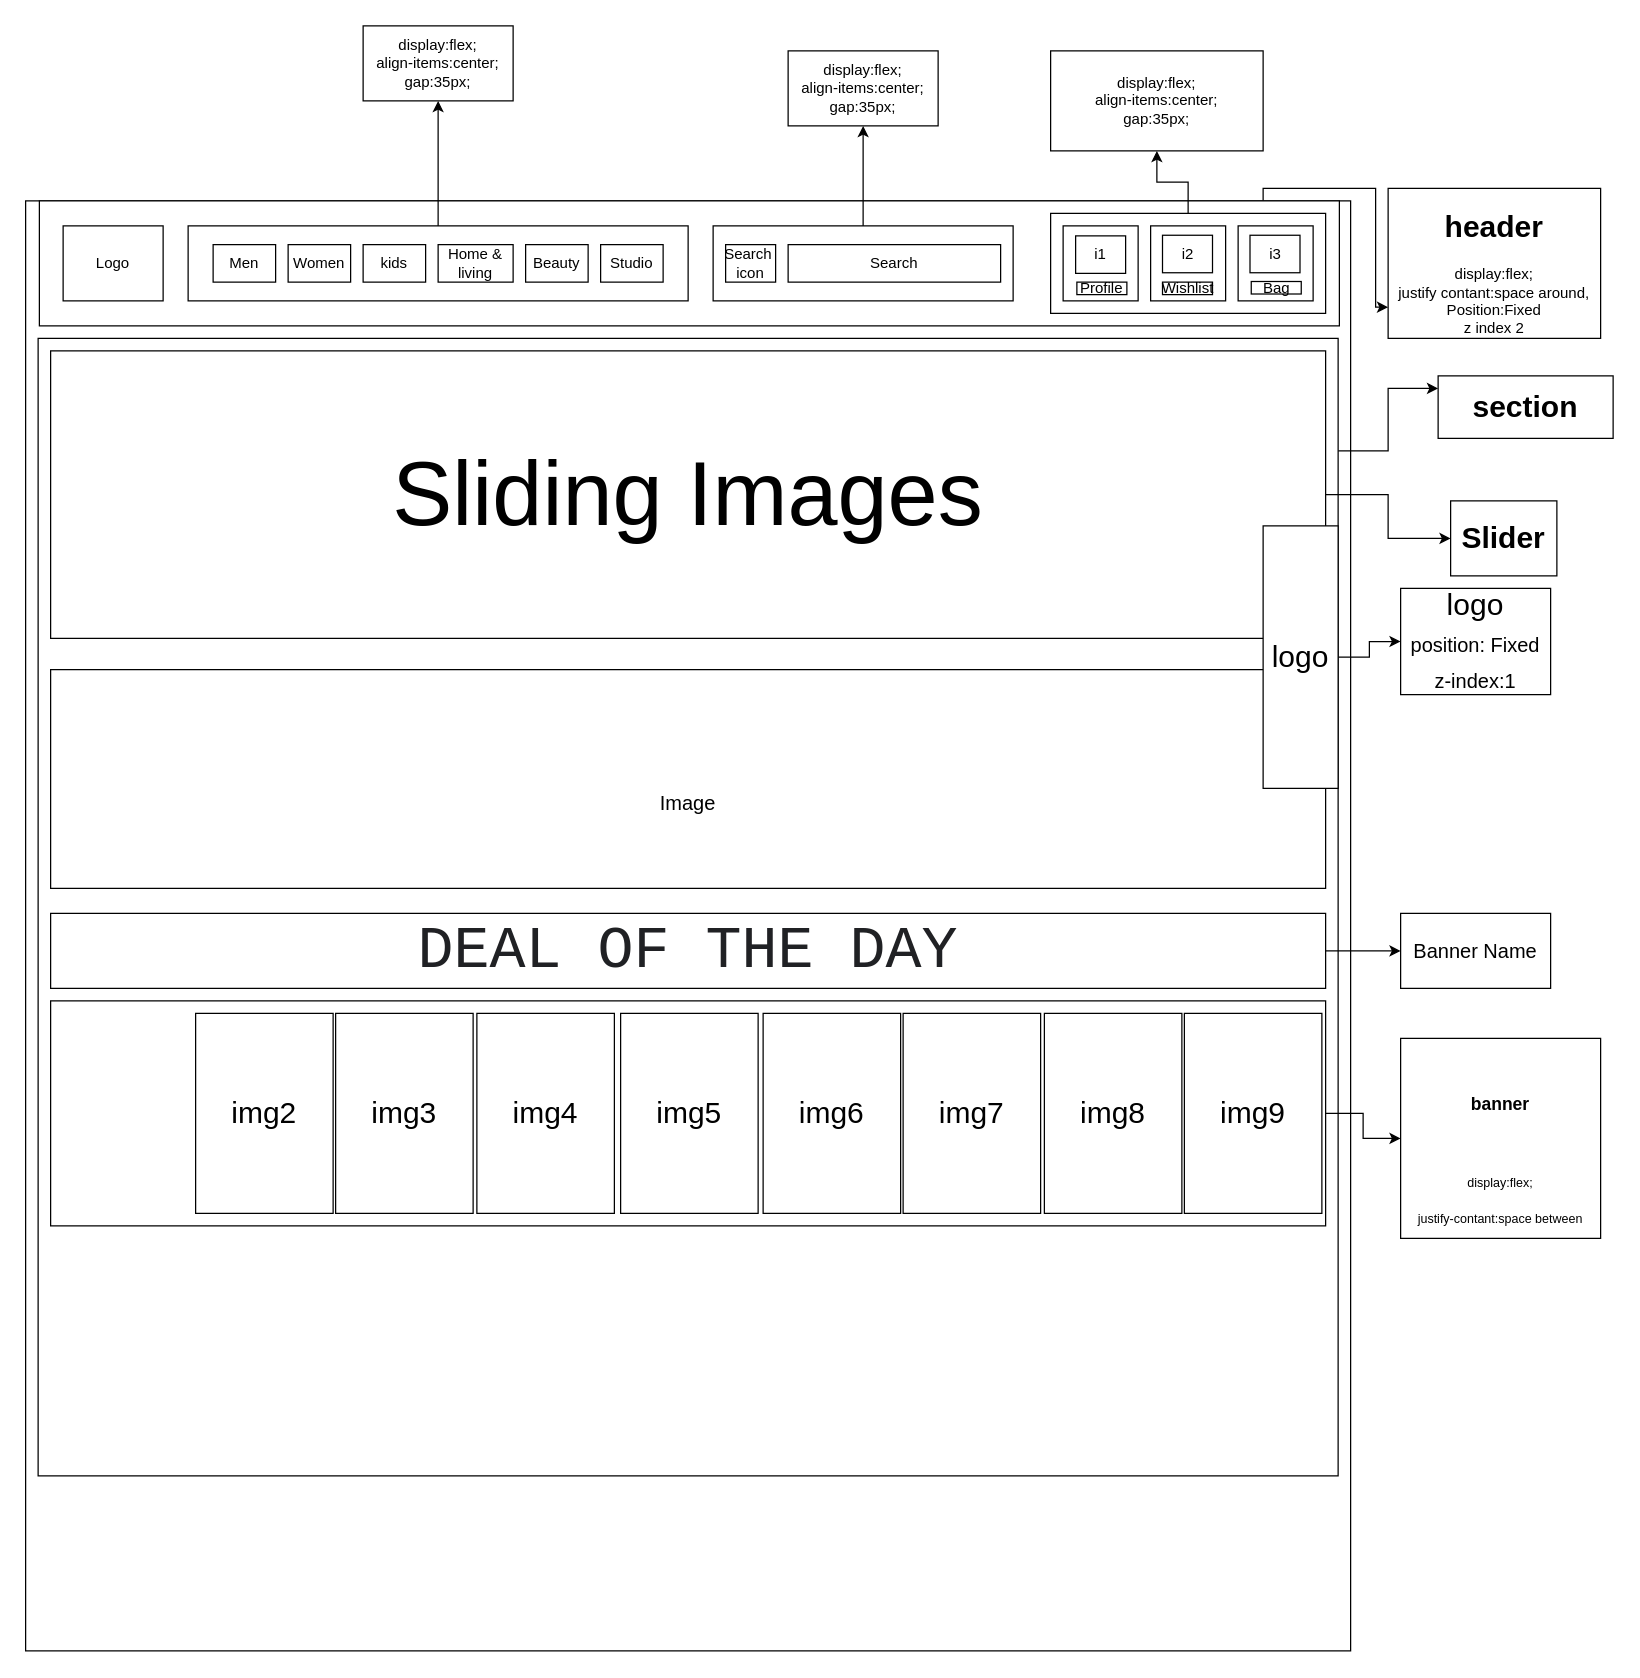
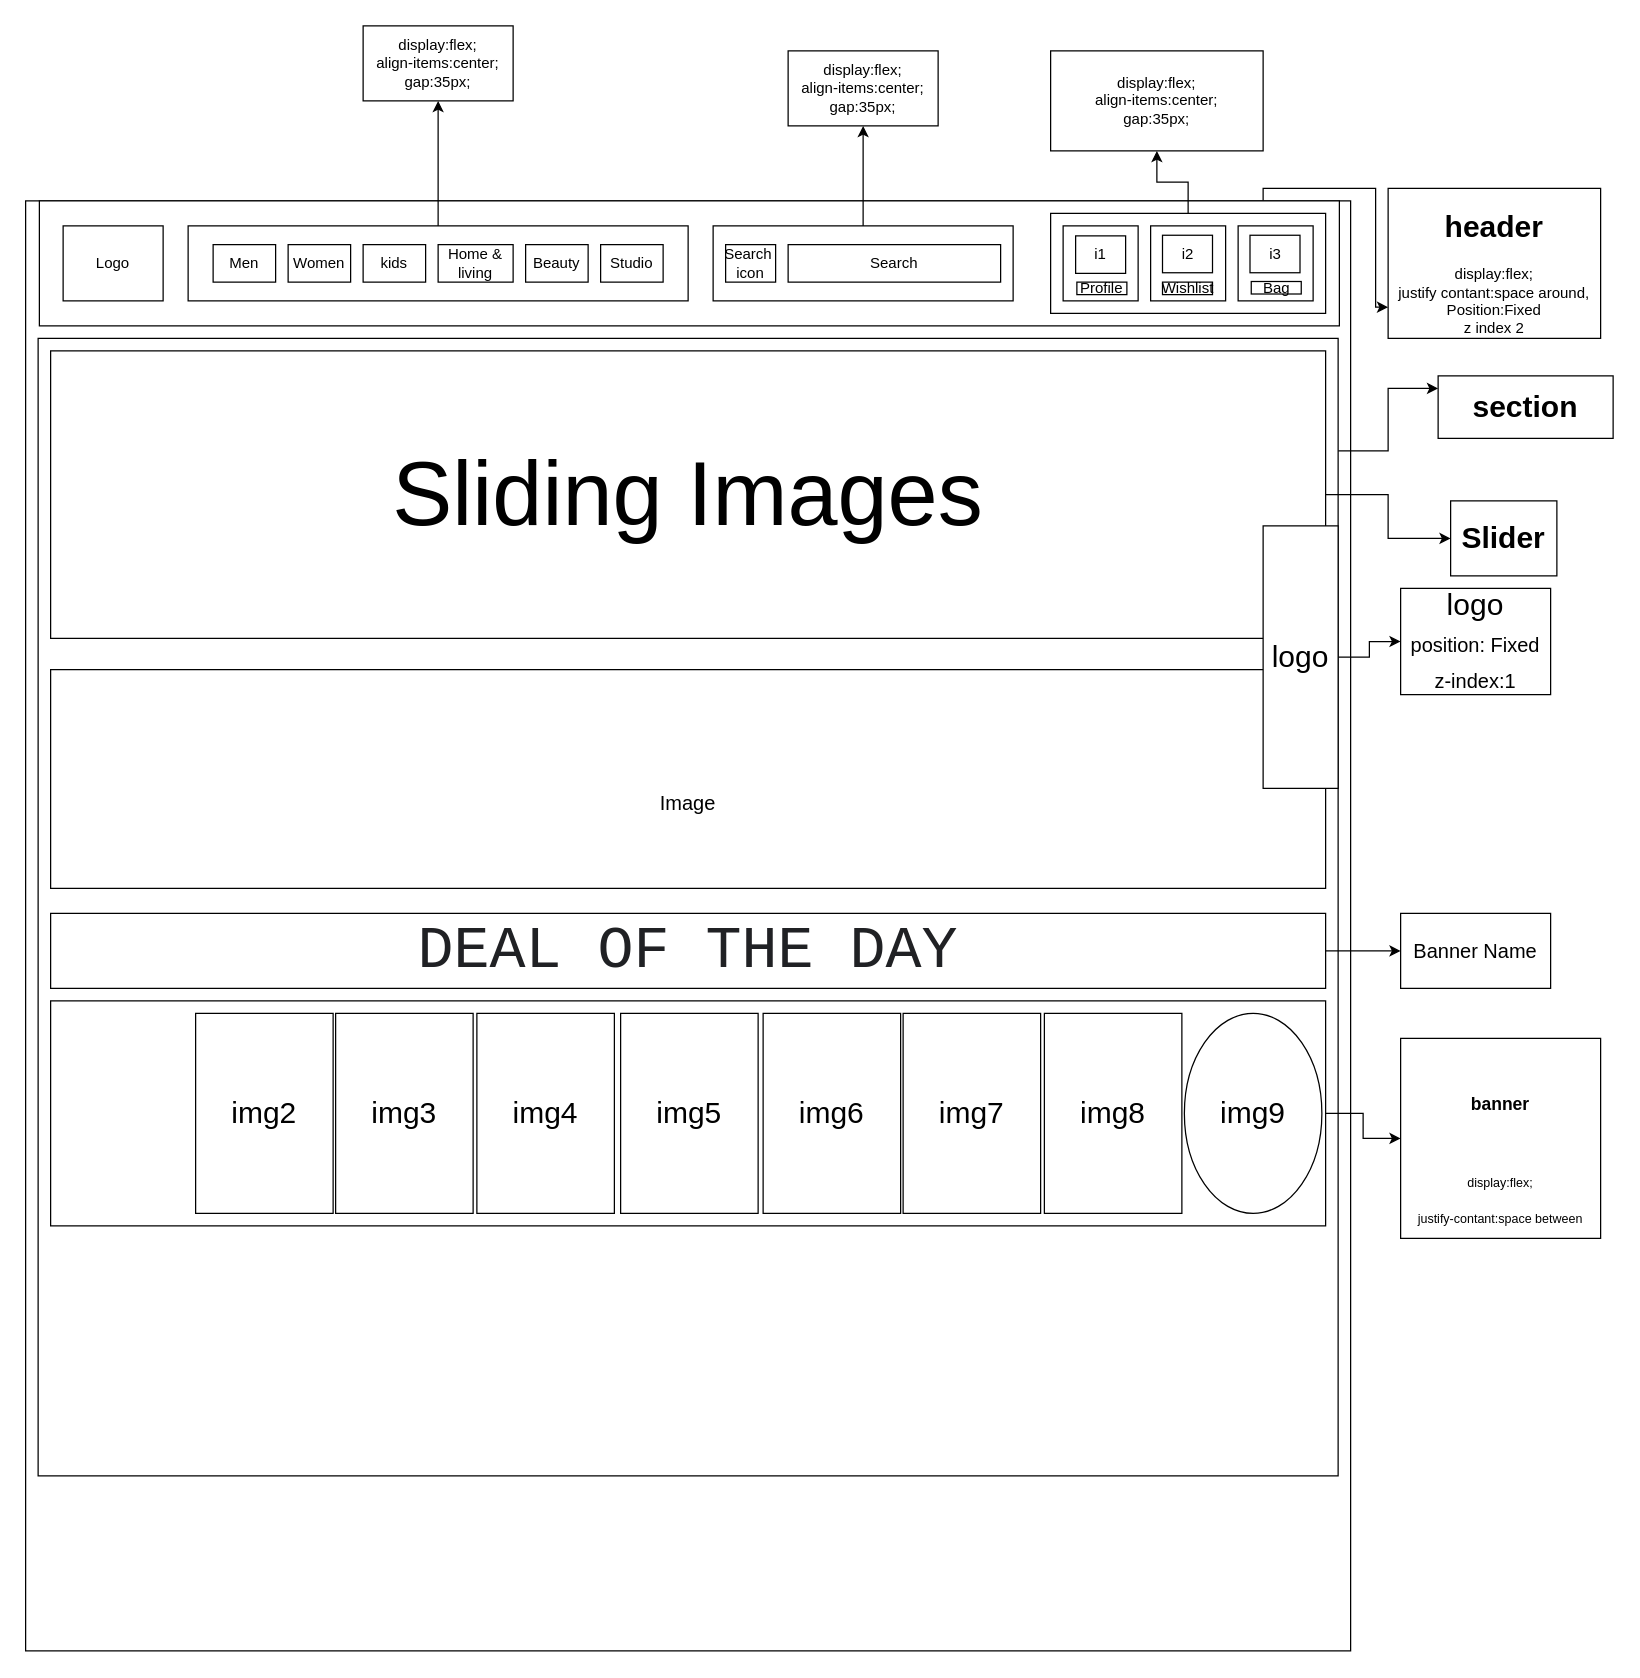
  <mxCell id="0" />
  <mxCell id="1" parent="0" />
  <mxCell id="2" value="" style="rounded=0;whiteSpace=wrap;html=1;" parent="1" vertex="1"><mxGeometry x="20" y="160" width="1060" height="1160" as="geometry" /></mxCell>
  <mxCell id="3" value="" style="edgeStyle=orthogonalEdgeStyle;rounded=0;orthogonalLoop=1;jettySize=auto;html=1;" parent="1" source="4" target="5" edge="1"><mxGeometry relative="1" as="geometry"><Array as="points"><mxPoint x="1010" y="150" /><mxPoint x="1100" y="150" /><mxPoint x="1100" y="245" /></Array></mxGeometry></mxCell>
  <mxCell id="4" value="" style="rounded=0;whiteSpace=wrap;html=1;" parent="1" vertex="1"><mxGeometry x="31" y="160" width="1040" height="100" as="geometry" /></mxCell>
  <mxCell id="5" value="&lt;h1&gt;header&lt;/h1&gt;display:flex;&lt;br&gt;justify contant:space around,&lt;br&gt;Position:Fixed&lt;br&gt;z index 2" style="whiteSpace=wrap;html=1;rounded=0;" parent="1" vertex="1"><mxGeometry x="1110" y="150" width="170" height="120" as="geometry" /></mxCell>
  <mxCell id="6" value="Logo" style="rounded=0;whiteSpace=wrap;html=1;" parent="1" vertex="1"><mxGeometry x="50" y="180" width="80" height="60" as="geometry" /></mxCell>
  <mxCell id="7" value="" style="edgeStyle=orthogonalEdgeStyle;rounded=0;orthogonalLoop=1;jettySize=auto;html=1;" edge="1" parent="1" source="8" target="54"><mxGeometry relative="1" as="geometry" /></mxCell>
  <mxCell id="8" value="" style="rounded=0;whiteSpace=wrap;html=1;" parent="1" vertex="1"><mxGeometry x="150" y="180" width="400" height="60" as="geometry" /></mxCell>
  <mxCell id="9" value="" style="edgeStyle=orthogonalEdgeStyle;rounded=0;orthogonalLoop=1;jettySize=auto;html=1;" edge="1" parent="1" source="10" target="55"><mxGeometry relative="1" as="geometry" /></mxCell>
  <mxCell id="10" value="" style="rounded=0;whiteSpace=wrap;html=1;" parent="1" vertex="1"><mxGeometry x="570" y="180" width="240" height="60" as="geometry" /></mxCell>
  <mxCell id="11" value="" style="edgeStyle=orthogonalEdgeStyle;rounded=0;orthogonalLoop=1;jettySize=auto;html=1;" edge="1" parent="1" source="12" target="56"><mxGeometry relative="1" as="geometry" /></mxCell>
  <mxCell id="12" value="" style="rounded=0;whiteSpace=wrap;html=1;" parent="1" vertex="1"><mxGeometry x="840" y="170" width="220" height="80" as="geometry" /></mxCell>
  <mxCell id="13" value="Men" style="rounded=0;whiteSpace=wrap;html=1;" parent="1" vertex="1"><mxGeometry x="170" y="195" width="50" height="30" as="geometry" /></mxCell>
  <mxCell id="14" value="Women" style="rounded=0;whiteSpace=wrap;html=1;" parent="1" vertex="1"><mxGeometry x="230" y="195" width="50" height="30" as="geometry" /></mxCell>
  <mxCell id="15" value="Beauty" style="rounded=0;whiteSpace=wrap;html=1;" parent="1" vertex="1"><mxGeometry x="420" y="195" width="50" height="30" as="geometry" /></mxCell>
  <mxCell id="16" value="kids" style="rounded=0;whiteSpace=wrap;html=1;" parent="1" vertex="1"><mxGeometry x="290" y="195" width="50" height="30" as="geometry" /></mxCell>
  <mxCell id="17" value="Home &amp;amp; living" style="rounded=0;whiteSpace=wrap;html=1;" parent="1" vertex="1"><mxGeometry x="350" y="195" width="60" height="30" as="geometry" /></mxCell>
  <mxCell id="18" value="Studio" style="rounded=0;whiteSpace=wrap;html=1;" parent="1" vertex="1"><mxGeometry x="480" y="195" width="50" height="30" as="geometry" /></mxCell>
  <mxCell id="19" value="Search&amp;nbsp; icon" style="rounded=0;whiteSpace=wrap;html=1;" parent="1" vertex="1"><mxGeometry x="580" y="195" width="40" height="30" as="geometry" /></mxCell>
  <mxCell id="20" value="Search" style="rounded=0;whiteSpace=wrap;html=1;" parent="1" vertex="1"><mxGeometry x="630" y="195" width="170" height="30" as="geometry" /></mxCell>
  <mxCell id="21" value="" style="rounded=0;whiteSpace=wrap;html=1;" parent="1" vertex="1"><mxGeometry x="850" y="180" width="60" height="60" as="geometry" /></mxCell>
  <mxCell id="22" value="" style="rounded=0;whiteSpace=wrap;html=1;" parent="1" vertex="1"><mxGeometry x="920" y="180" width="60" height="60" as="geometry" /></mxCell>
  <mxCell id="23" value="" style="rounded=0;whiteSpace=wrap;html=1;" parent="1" vertex="1"><mxGeometry x="990" y="180" width="60" height="60" as="geometry" /></mxCell>
  <mxCell id="24" value="i1" style="rounded=0;whiteSpace=wrap;html=1;" parent="1" vertex="1"><mxGeometry x="860" y="188" width="40" height="30" as="geometry" /></mxCell>
  <mxCell id="25" value="Profile" style="rounded=0;whiteSpace=wrap;html=1;" parent="1" vertex="1"><mxGeometry x="861" y="225" width="40" height="10" as="geometry" /></mxCell>
  <mxCell id="26" value="i2" style="rounded=0;whiteSpace=wrap;html=1;" parent="1" vertex="1"><mxGeometry x="929.5" y="187.5" width="40" height="30" as="geometry" /></mxCell>
  <mxCell id="27" value="i3" style="rounded=0;whiteSpace=wrap;html=1;" parent="1" vertex="1"><mxGeometry x="999.5" y="187.5" width="40" height="30" as="geometry" /></mxCell>
  <mxCell id="28" value="Bag" style="rounded=0;whiteSpace=wrap;html=1;" parent="1" vertex="1"><mxGeometry x="1000.5" y="224.5" width="40" height="10" as="geometry" /></mxCell>
  <mxCell id="29" value="Wishlist" style="rounded=0;whiteSpace=wrap;html=1;" parent="1" vertex="1"><mxGeometry x="929.5" y="225" width="40" height="10" as="geometry" /></mxCell>
  <mxCell id="30" value="" style="edgeStyle=orthogonalEdgeStyle;rounded=0;orthogonalLoop=1;jettySize=auto;html=1;" parent="1" source="31" target="32" edge="1"><mxGeometry relative="1" as="geometry"><Array as="points"><mxPoint x="1110" y="360" /><mxPoint x="1110" y="310" /></Array></mxGeometry></mxCell>
  <mxCell id="31" value="" style="rounded=0;whiteSpace=wrap;html=1;" parent="1" vertex="1"><mxGeometry x="30" y="270" width="1040" height="910" as="geometry" /></mxCell>
  <mxCell id="32" value="&lt;h1&gt;section&lt;/h1&gt;" style="rounded=0;whiteSpace=wrap;html=1;" parent="1" vertex="1"><mxGeometry x="1150" y="300" width="140" height="50" as="geometry" /></mxCell>
  <mxCell id="33" value="" style="edgeStyle=orthogonalEdgeStyle;rounded=0;orthogonalLoop=1;jettySize=auto;html=1;" parent="1" source="34" target="35" edge="1"><mxGeometry relative="1" as="geometry" /></mxCell>
  <mxCell id="34" value="&lt;span style=&quot;font-size: 72px;&quot;&gt;Sliding Images&lt;/span&gt;" style="rounded=0;whiteSpace=wrap;html=1;" parent="1" vertex="1"><mxGeometry x="40" y="280" width="1020" height="230" as="geometry" /></mxCell>
  <mxCell id="35" value="&lt;h1&gt;Slider&lt;/h1&gt;" style="whiteSpace=wrap;html=1;rounded=0;" parent="1" vertex="1"><mxGeometry x="1160" y="400" width="85" height="60" as="geometry" /></mxCell>
  <mxCell id="36" value="&lt;font size=&quot;3&quot;&gt;Image&lt;/font&gt;" style="rounded=0;whiteSpace=wrap;html=1;fontSize=72;" parent="1" vertex="1"><mxGeometry x="40" y="535" width="1020" height="175" as="geometry" /></mxCell>
  <mxCell id="37" value="" style="edgeStyle=orthogonalEdgeStyle;rounded=0;orthogonalLoop=1;jettySize=auto;html=1;fontFamily=Helvetica;fontSize=24;" parent="1" source="38" target="39" edge="1"><mxGeometry relative="1" as="geometry" /></mxCell>
  <mxCell id="38" value="logo" style="rounded=0;whiteSpace=wrap;html=1;fontSize=24;" parent="1" vertex="1"><mxGeometry x="1010" y="420" width="60" height="210" as="geometry" /></mxCell>
  <mxCell id="39" value="logo&lt;br&gt;&lt;font size=&quot;3&quot;&gt;position: Fixed&lt;br&gt;z-index:1&lt;br&gt;&lt;/font&gt;" style="whiteSpace=wrap;html=1;fontSize=24;rounded=0;" parent="1" vertex="1"><mxGeometry x="1120" y="470" width="120" height="85" as="geometry" /></mxCell>
  <mxCell id="40" value="" style="edgeStyle=orthogonalEdgeStyle;rounded=0;orthogonalLoop=1;jettySize=auto;html=1;fontFamily=Helvetica;fontSize=48;" parent="1" source="41" target="42" edge="1"><mxGeometry relative="1" as="geometry" /></mxCell>
  <mxCell id="41" value="&lt;span style=&quot;color: rgb(32, 33, 36); font-family: consolas, &amp;quot;lucida console&amp;quot;, &amp;quot;courier new&amp;quot;, monospace; text-align: left; background-color: rgb(255, 255, 255);&quot;&gt;&lt;font style=&quot;font-size: 48px;&quot;&gt;DEAL OF THE DAY&lt;/font&gt;&lt;/span&gt;" style="rounded=0;whiteSpace=wrap;html=1;fontFamily=Helvetica;fontSize=12;" parent="1" vertex="1"><mxGeometry x="40" y="730" width="1020" height="60" as="geometry" /></mxCell>
  <mxCell id="42" value="&lt;font size=&quot;3&quot;&gt;Banner Name&lt;/font&gt;" style="whiteSpace=wrap;html=1;rounded=0;" parent="1" vertex="1"><mxGeometry x="1120" y="730" width="120" height="60" as="geometry" /></mxCell>
  <mxCell id="43" value="" style="edgeStyle=orthogonalEdgeStyle;rounded=0;orthogonalLoop=1;jettySize=auto;html=1;fontFamily=Helvetica;fontSize=24;" parent="1" source="44" target="53" edge="1"><mxGeometry relative="1" as="geometry" /></mxCell>
  <mxCell id="44" value="" style="rounded=0;whiteSpace=wrap;html=1;fontFamily=Helvetica;fontSize=24;" parent="1" vertex="1"><mxGeometry x="40" y="800" width="1020" height="180" as="geometry" /></mxCell>
  <mxCell id="45" value="img2" style="rounded=0;whiteSpace=wrap;html=1;fontFamily=Helvetica;fontSize=24;" parent="1" vertex="1"><mxGeometry x="156" y="810" width="110" height="160" as="geometry" /></mxCell>
  <mxCell id="46" value="img3" style="rounded=0;whiteSpace=wrap;html=1;fontFamily=Helvetica;fontSize=24;" parent="1" vertex="1"><mxGeometry x="268" y="810" width="110" height="160" as="geometry" /></mxCell>
  <mxCell id="47" value="img4" style="rounded=0;whiteSpace=wrap;html=1;fontFamily=Helvetica;fontSize=24;" parent="1" vertex="1"><mxGeometry x="381" y="810" width="110" height="160" as="geometry" /></mxCell>
  <mxCell id="48" value="img5" style="rounded=0;whiteSpace=wrap;html=1;fontFamily=Helvetica;fontSize=24;" parent="1" vertex="1"><mxGeometry x="496" y="810" width="110" height="160" as="geometry" /></mxCell>
  <mxCell id="49" value="img6" style="rounded=0;whiteSpace=wrap;html=1;fontFamily=Helvetica;fontSize=24;" parent="1" vertex="1"><mxGeometry x="610" y="810" width="110" height="160" as="geometry" /></mxCell>
  <mxCell id="50" value="img7" style="rounded=0;whiteSpace=wrap;html=1;fontFamily=Helvetica;fontSize=24;" parent="1" vertex="1"><mxGeometry x="722" y="810" width="110" height="160" as="geometry" /></mxCell>
  <mxCell id="51" value="img8" style="rounded=0;whiteSpace=wrap;html=1;fontFamily=Helvetica;fontSize=24;" parent="1" vertex="1"><mxGeometry x="835" y="810" width="110" height="160" as="geometry" /></mxCell>
- <mxCell id="52" value="img9" style="rounded=0;whiteSpace=wrap;html=1;fontFamily=Helvetica;fontSize=24;" parent="1" vertex="1"><mxGeometry x="947" y="810" width="110" height="160" as="geometry" /></mxCell>
+ <mxCell id="52" value="img9" style="ellipse;whiteSpace=wrap;html=1;fontFamily=Helvetica;fontSize=24;" parent="1" vertex="1"><mxGeometry x="947" y="810" width="110" height="160" as="geometry" /></mxCell>
  <mxCell id="53" value="&lt;h5&gt;&lt;font style=&quot;font-size: 14px;&quot;&gt;banner&lt;/font&gt;&lt;/h5&gt;&lt;div&gt;&lt;font style=&quot;font-size: 10px;&quot;&gt;display:flex;&lt;/font&gt;&lt;/div&gt;&lt;div&gt;&lt;font style=&quot;font-size: 10px;&quot;&gt;justify-contant:space between&lt;/font&gt;&lt;/div&gt;" style="whiteSpace=wrap;html=1;fontSize=24;rounded=0;" parent="1" vertex="1"><mxGeometry x="1120" y="830" width="160" height="160" as="geometry" /></mxCell>
  <mxCell id="54" value="display:flex;&lt;br&gt;align-items:center;&lt;br&gt;gap:35px;&lt;br&gt;" style="whiteSpace=wrap;html=1;rounded=0;" vertex="1" parent="1"><mxGeometry x="290" width="120" height="60" as="geometry" y="20" /></mxCell>
  <mxCell id="55" value="display:flex;&lt;br&gt;align-items:center;&lt;br&gt;gap:35px;" style="whiteSpace=wrap;html=1;rounded=0;" vertex="1" parent="1"><mxGeometry x="630" y="40" width="120" height="60" as="geometry" /></mxCell>
  <mxCell id="56" value="display:flex;&lt;br&gt;align-items:center;&lt;br&gt;gap:35px;" style="rounded=0;whiteSpace=wrap;html=1;" vertex="1" parent="1"><mxGeometry x="840" y="40" width="170" height="80" as="geometry" /></mxCell>
